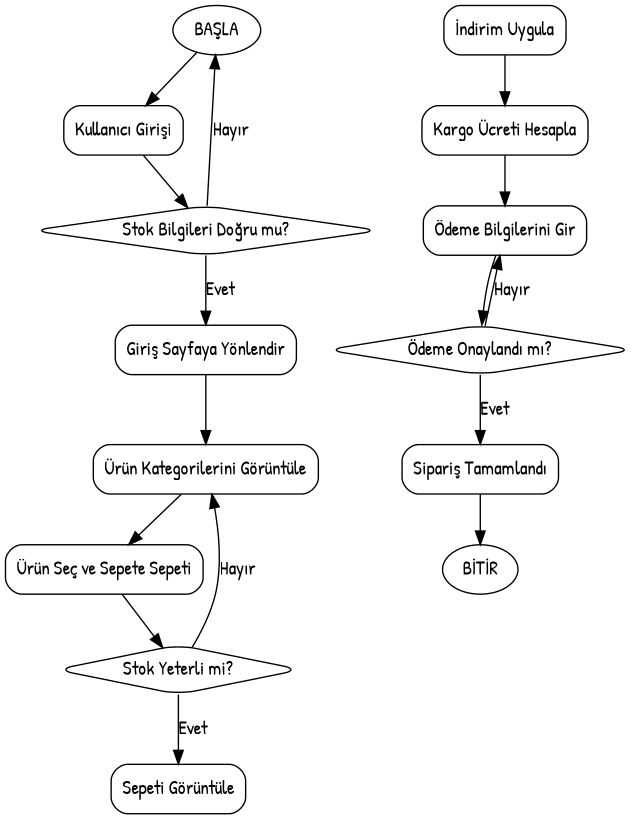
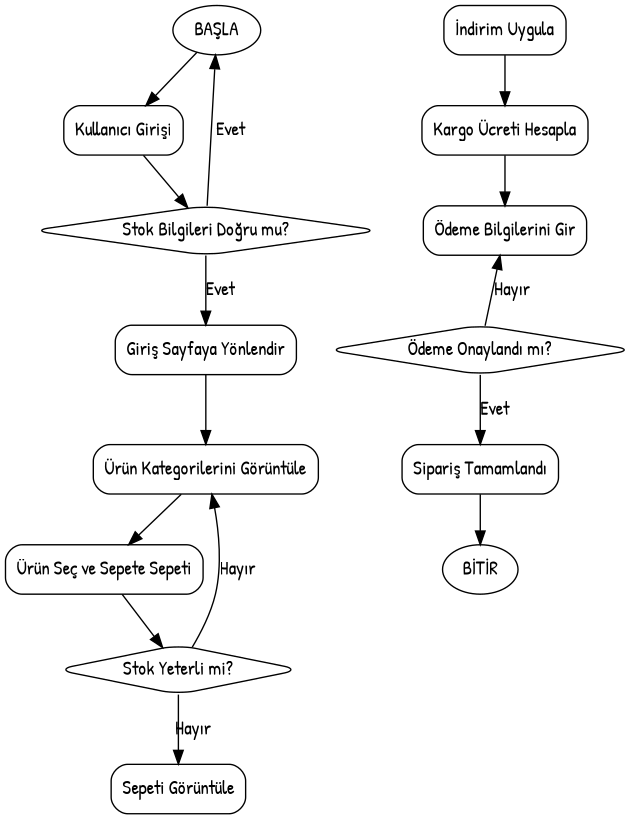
  digraph {
    fontname="Patrick Hand"
    rankdir=TB
    node [fontname="Patrick Hand" shape=rectangle style=rounded]
    edge [fontname="Patrick Hand"]
    n1 [label="BAŞLA" shape=ellipse]
    n2 [label="Kullanıcı Girişi"]
    n3 [label="Stok Bilgileri Doğru mu?" shape=diamond]
    n4 [label="Giriş Sayfaya Yönlendir"]
    n5 [label="Ürün Kategorilerini Görüntüle"]
    n6 [label="Ürün Seç ve Sepete Sepeti"]
    n7 [label="Stok Yeterli mi?" shape=diamond]
    n8 [label="Sepeti Görüntüle"]
    n9 [label="İndirim Uygula"]
    n10 [label="Kargo Ücreti Hesapla"]
    n11 [label="Ödeme Bilgilerini Gir"]
    n12 [label="Ödeme Onaylandı mı?" shape=diamond]
    n13 [label="Sipariş Tamamlandı"]
    n14 [label="BİTİR" shape=ellipse]
    n1 -> n2
    n2 -> n3
-   n3 -> n1 [label="Hayır"]
+   n3 -> n1 [label=Evet]
    n3 -> n4 [label=Evet]
    n4 -> n5
    n5 -> n6
    n6 -> n7
    n7 -> n5 [label="Hayır"]
-   n7 -> n8 [label=Evet]
+   n7 -> n8 [label="Hayır"]
    n9 -> n10
    n10 -> n11
-   n11 -> n12
    n12 -> n11 [label="Hayır"]
    n12 -> n13 [label=Evet]
    n13 -> n14
  }
